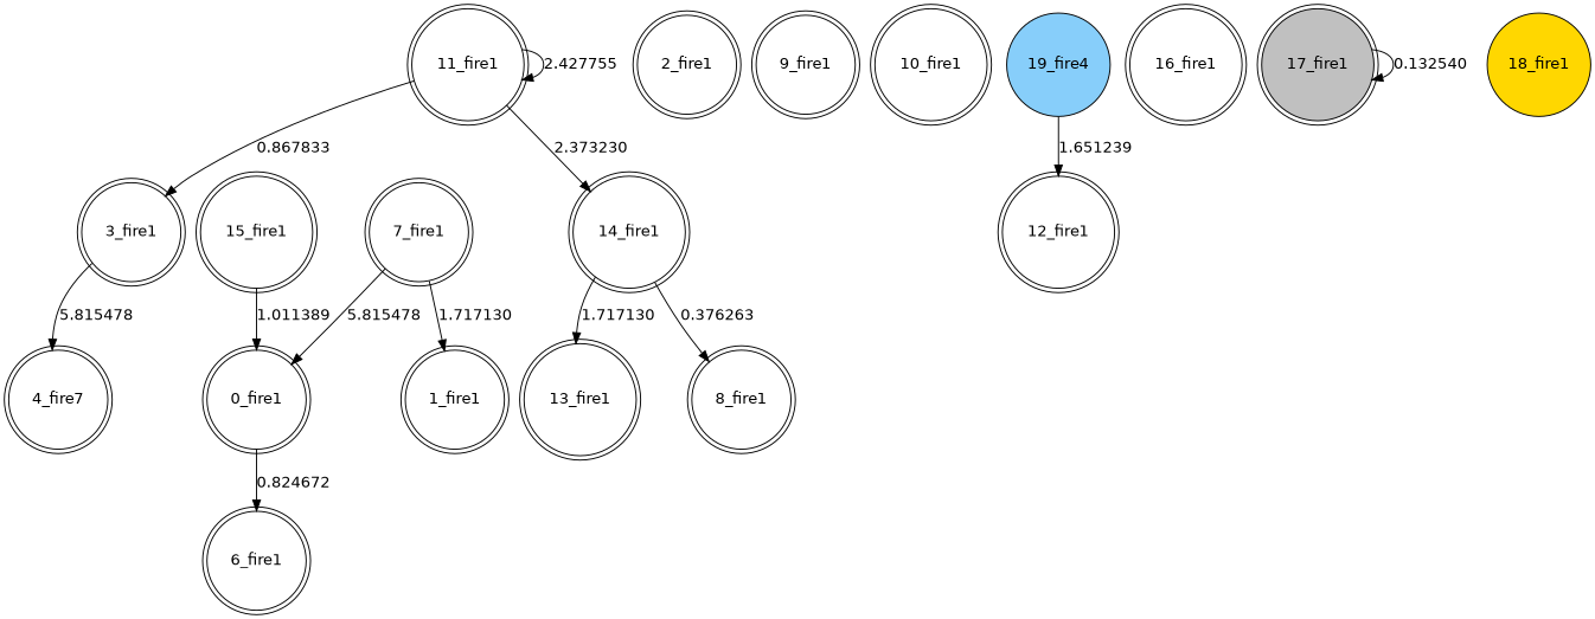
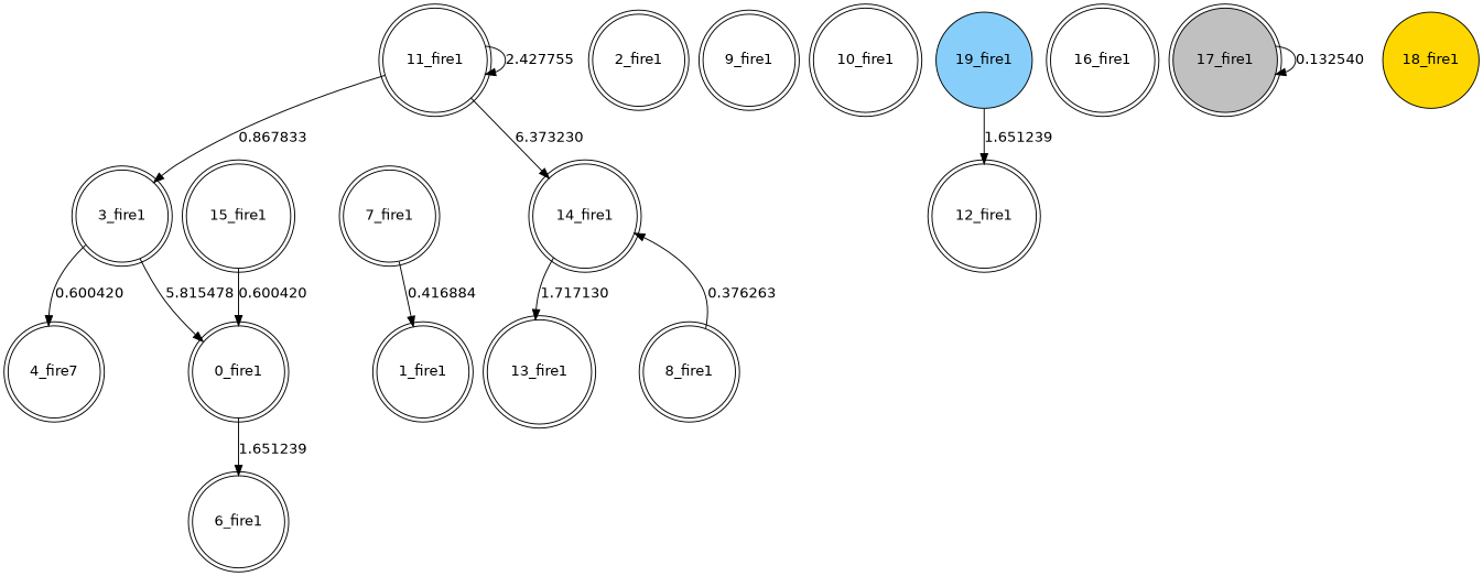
  digraph {
    fontname="DejaVu Sans"
    node [fontname="DejaVu Sans" shape=doublecircle]
    edge [fontname="DejaVu Sans"]
    n1 [label="0_fire1"]
    n2 [label="6_fire1"]
    n3 [label="1_fire1"]
    n4 [label="2_fire1"]
    n5 [label="3_fire1"]
    n6 [label="4_fire7"]
    n7 [label="7_fire1"]
    n8 [label="8_fire1"]
    n9 [label="9_fire1"]
    n10 [label="10_fire1"]
    n11 [label="11_fire1"]
    n12 [label="14_fire1"]
    n13 [label="13_fire1"]
    n14 [label="12_fire1"]
    n15 [label="15_fire1"]
    n16 [label="16_fire1"]
    n17 [fillcolor=gray label="17_fire1" style=filled]
    n18 [fillcolor=gold label="18_fire1" shape=circle style=filled]
-   n19 [fillcolor=lightskyblue label="19_fire4" shape=circle style=filled]
-   n1 -> n2 [label=0.824672]
-   n5 -> n6 [label=5.815478]
-   n7 -> n1 [label=5.815478]
-   n7 -> n3 [label=1.717130]
+   n19 [fillcolor=lightskyblue label="19_fire1" shape=circle style=filled]
+   n1 -> n2 [label=1.651239]
+   n5 -> n6 [label=0.600420]
+   n5 -> n1 [label=5.815478]
+   n7 -> n3 [label=0.416884]
    n11 -> n5 [label=0.867833]
    n11 -> n11 [label=2.427755]
-   n11 -> n12 [label=2.373230]
-   n12 -> n8 [label=0.376263]
+   n11 -> n12 [label=6.373230]
+   n8 -> n12 [label=0.376263]
    n12 -> n13 [label=1.717130]
-   n15 -> n1 [label=1.011389]
+   n15 -> n1 [label=0.600420]
    n17 -> n17 [label=0.132540]
    n19 -> n14 [label=1.651239]
  }
